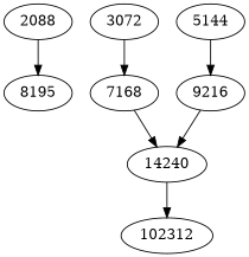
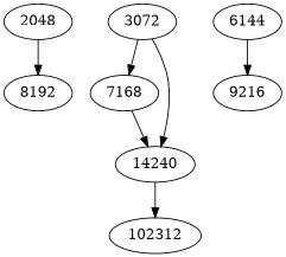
  digraph {
-   2048 [label=2088]
-   8192 [label=8195]
+   2048
+   8192
    3072
    7168
    n5 [label=14240]
-   6144 [label=5144]
+   6144
    9216
    n8 [label=102312]
    2048 -> 8192
    3072 -> 7168
    7168 -> n5
    n5 -> n8
    6144 -> 9216
-   9216 -> n5
+   3072 -> n5
  }
